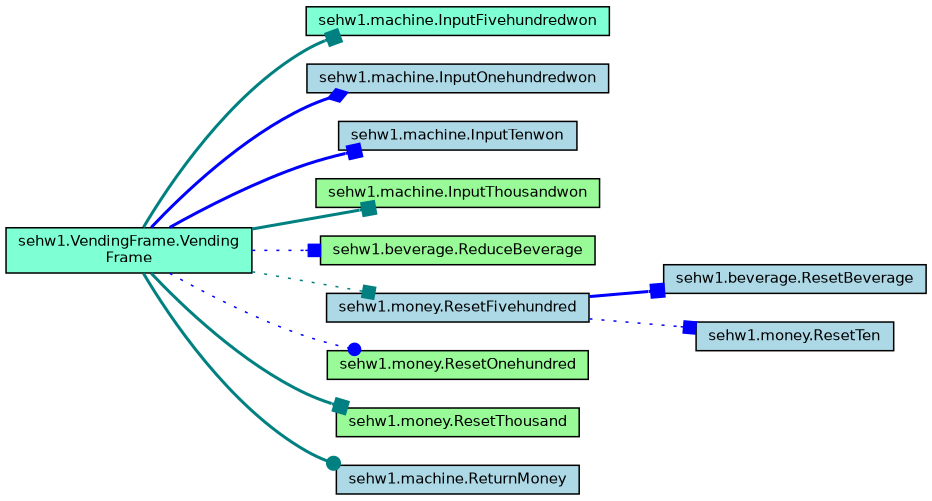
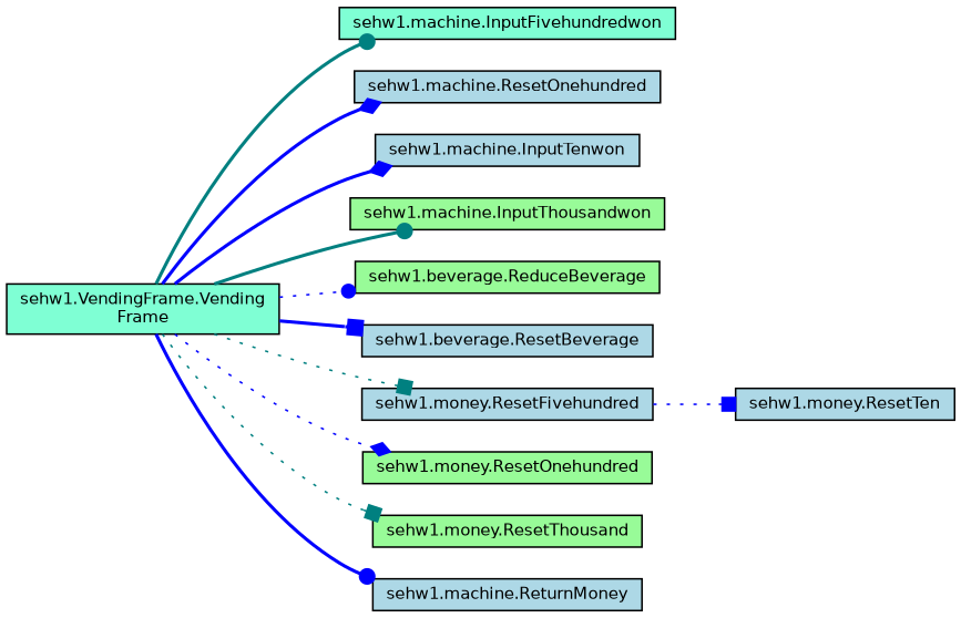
  digraph {
    rankdir=LR
    node [color=black fillcolor=lightblue fontname=Helvetica fontsize=10 shape=record style=filled]
    edge [arrowhead=box color=blue fontname=Helvetica fontsize=10 labelfontname=Helvetica labelfontsize=10 style=bold]
    n1 [fillcolor=aquamarine fontcolor=black height=0.2 label="sehw1.VendingFrame.Vending\lFrame" width=0.4]
    n2 [fillcolor=aquamarine height=0.2 label="sehw1.machine.InputFivehundredwon" width=0.4]
-   n3 [height=0.2 label="sehw1.machine.InputOnehundredwon" width=0.4]
+   n3 [height=0.2 label="sehw1.machine.ResetOnehundred" width=0.4]
    n4 [height=0.2 label="sehw1.machine.InputTenwon" width=0.4]
    n5 [fillcolor=palegreen height=0.2 label="sehw1.machine.InputThousandwon" width=0.4]
    n6 [fillcolor=palegreen height=0.2 label="sehw1.beverage.ReduceBeverage" width=0.4]
    n7 [height=0.2 label="sehw1.beverage.ResetBeverage" width=0.4]
    n8 [height=0.2 label="sehw1.money.ResetFivehundred" width=0.4]
    n9 [fillcolor=palegreen height=0.2 label="sehw1.money.ResetOnehundred" width=0.4]
    n10 [fillcolor=palegreen height=0.2 label="sehw1.money.ResetThousand" width=0.4]
    n11 [height=0.2 label="sehw1.machine.ReturnMoney" width=0.4]
    n12 [height=0.2 label="sehw1.money.ResetTen" width=0.4]
-   n1 -> n2 [color=teal]
+   n1 -> n2 [arrowhead=dot color=teal]
    n1 -> n3 [arrowhead=diamond]
-   n1 -> n4
-   n1 -> n5 [color=teal]
-   n1 -> n6 [style=dotted]
-   n8 -> n7
+   n1 -> n4 [arrowhead=diamond]
+   n1 -> n5 [arrowhead=dot color=teal]
+   n1 -> n6 [arrowhead=dot style=dotted]
+   n1 -> n7
    n1 -> n8 [color=teal style=dotted]
-   n1 -> n9 [arrowhead=dot style=dotted]
-   n1 -> n10 [color=teal]
-   n1 -> n11 [arrowhead=dot color=teal]
+   n1 -> n9 [arrowhead=diamond style=dotted]
+   n1 -> n10 [color=teal style=dotted]
+   n1 -> n11 [arrowhead=dot]
    n8 -> n12 [style=dotted]
  }
